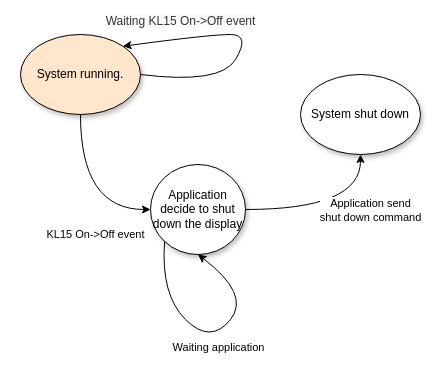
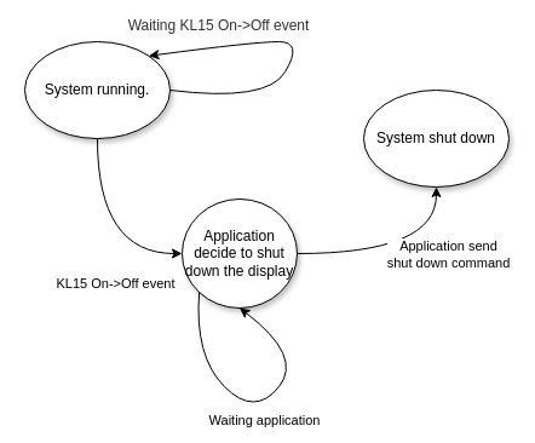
  <mxCell id="0" />
  <mxCell id="1" parent="0" />
  <mxCell id="2" style="edgeStyle=orthogonalEdgeStyle;curved=1;sketch=0;orthogonalLoop=1;jettySize=auto;html=1;exitX=0.5;exitY=1;exitDx=0;exitDy=0;entryX=0;entryY=0.5;entryDx=0;entryDy=0;" edge="1" parent="1" source="4" target="8"><mxGeometry relative="1" as="geometry" /></mxCell>
  <mxCell id="3" value="&lt;br style=&quot;border-color: var(--border-color);&quot;&gt;KL15 On-&amp;gt;Off event" style="edgeLabel;html=1;align=center;verticalAlign=middle;resizable=0;points=[];" vertex="1" connectable="0" parent="2"><mxGeometry x="-0.182" y="14" relative="1" as="geometry"><mxPoint y="45" as="offset" /></mxGeometry></mxCell>
- <mxCell id="4" value="System running." style="ellipse;whiteSpace=wrap;html=1;shadow=1;fillColor=#ffe6cc;" vertex="1" parent="1"><mxGeometry x="20" y="20" width="120" height="80" as="geometry" /></mxCell>
+ <mxCell id="4" value="System running." style="ellipse;whiteSpace=wrap;html=1;shadow=1;" vertex="1" parent="1"><mxGeometry x="20" y="20" width="120" height="80" as="geometry" /></mxCell>
  <mxCell id="5" value="&lt;br&gt;&lt;span style=&quot;color: rgb(0, 0, 0); font-family: Helvetica; font-size: 12px; font-style: normal; font-variant-ligatures: normal; font-variant-caps: normal; font-weight: 400; letter-spacing: normal; orphans: 2; text-align: center; text-indent: 0px; text-transform: none; widows: 2; word-spacing: 0px; -webkit-text-stroke-width: 0px; background-color: rgb(251, 251, 251); text-decoration-thickness: initial; text-decoration-style: initial; text-decoration-color: initial; float: none; display: inline !important;&quot;&gt;Waiting KL15 On-&amp;gt;Off event&lt;/span&gt;&lt;br&gt;" style="endArrow=classic;html=1;sketch=0;exitX=1;exitY=0.5;exitDx=0;exitDy=0;entryX=1;entryY=0;entryDx=0;entryDy=0;spacing=0;textOpacity=80;curved=1;" edge="1" parent="1" source="4" target="4"><mxGeometry x="0.541" y="-24" width="50" height="50" relative="1" as="geometry"><mxPoint x="150" y="40" as="sourcePoint" /><mxPoint x="110" y="20" as="targetPoint" /><Array as="points"><mxPoint x="220" y="70" /><mxPoint x="250" y="20" /><mxPoint x="210" y="20" /></Array><mxPoint as="offset" /></mxGeometry></mxCell>
  <mxCell id="6" style="edgeStyle=orthogonalEdgeStyle;orthogonalLoop=1;jettySize=auto;html=1;exitX=1;exitY=0.5;exitDx=0;exitDy=0;curved=1;entryX=0.5;entryY=1;entryDx=0;entryDy=0;" edge="1" parent="1" source="8" target="9"><mxGeometry relative="1" as="geometry"><mxPoint x="360" y="170" as="targetPoint" /></mxGeometry></mxCell>
  <mxCell id="7" value="Application send&lt;br&gt;shut down command" style="edgeLabel;html=1;align=center;verticalAlign=middle;resizable=0;points=[];" vertex="1" connectable="0" parent="6"><mxGeometry x="-0.185" y="9" relative="1" as="geometry"><mxPoint x="55" y="9" as="offset" /></mxGeometry></mxCell>
  <mxCell id="8" value="Application decide to shut down the display" style="ellipse;whiteSpace=wrap;html=1;shadow=1;sketch=0;" vertex="1" parent="1"><mxGeometry x="150" y="150" width="95" height="90" as="geometry" /></mxCell>
  <mxCell id="9" value="System shut down" style="ellipse;whiteSpace=wrap;html=1;shadow=1;sketch=0;" vertex="1" parent="1"><mxGeometry x="300" y="60" width="120" height="80" as="geometry" /></mxCell>
  <mxCell id="10" value="" style="curved=1;endArrow=classic;html=1;exitX=0;exitY=1;exitDx=0;exitDy=0;entryX=0.5;entryY=1;entryDx=0;entryDy=0;" edge="1" parent="1" source="8" target="8"><mxGeometry width="50" height="50" relative="1" as="geometry"><mxPoint x="140" y="280" as="sourcePoint" /><mxPoint x="260" y="260" as="targetPoint" /><Array as="points"><mxPoint x="160" y="280" /><mxPoint x="210" y="330" /><mxPoint x="250" y="280" /></Array></mxGeometry></mxCell>
  <mxCell id="11" value="Waiting application" style="edgeLabel;html=1;align=center;verticalAlign=middle;resizable=0;points=[];" vertex="1" connectable="0" parent="10"><mxGeometry x="-0.449" y="3" relative="1" as="geometry"><mxPoint x="43" y="43" as="offset" /></mxGeometry></mxCell>
